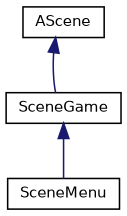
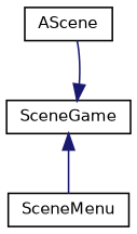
  digraph {
    rankdir=TB
    node [color=black fillcolor=white fontname=Helvetica fontsize=10 shape=record style=filled]
    edge [color=midnightblue dir=back fontname=Helvetica fontsize=10 labelfontname=Helvetica labelfontsize=10 style=solid]
    n1 [height=0.2 label=AScene width=0.4]
    n2 [height=0.2 label=SceneGame width=0.4]
    n3 [height=0.2 label=SceneMenu width=0.4]
-   n1 -> n2
+   n2 -> n1
    n2 -> n3
  }
